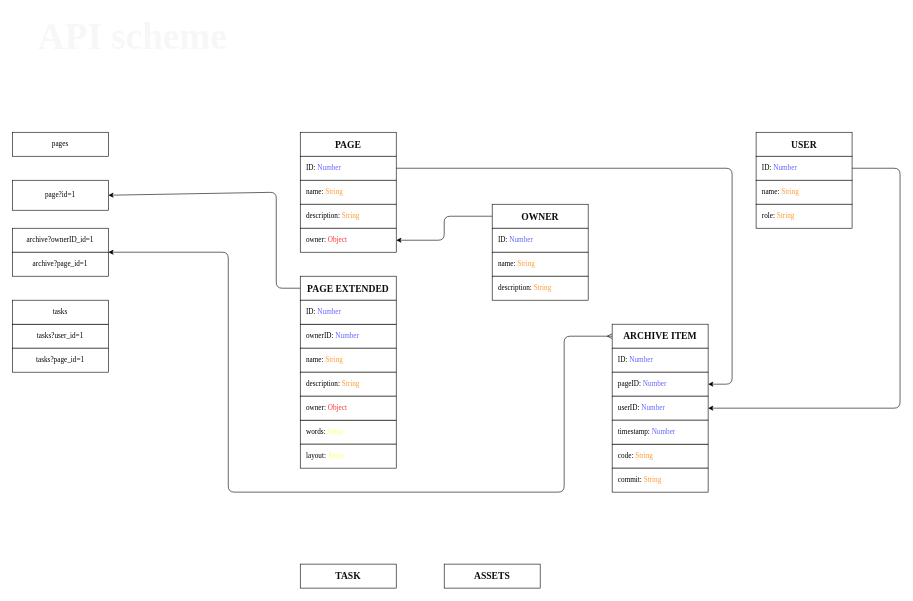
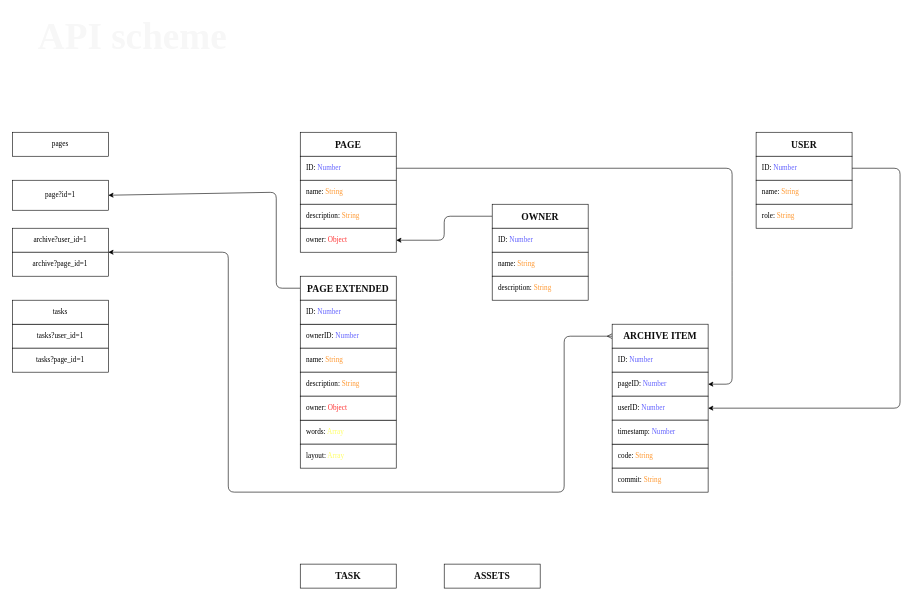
  <mxCell id="0" />
  <mxCell id="1" parent="0" />
  <mxCell id="2" value="pages" style="rounded=0;whiteSpace=wrap;html=1;fontFamily=Lucida Console;" parent="1" vertex="1"><mxGeometry x="20" y="220" width="160" height="40" as="geometry" /></mxCell>
  <mxCell id="3" value="&lt;font style=&quot;font-size: 16px&quot;&gt;&lt;b&gt;&lt;font face=&quot;Lucida Console&quot;&gt;PAGE&lt;/font&gt;&lt;/b&gt;&lt;br&gt;&lt;/font&gt;" style="rounded=0;whiteSpace=wrap;html=1;align=center;fontColor=#0D0D0D;labelBackgroundColor=none;fillColor=#FFFFFF;" parent="1" vertex="1"><mxGeometry x="500" y="220" width="160" height="40" as="geometry" /></mxCell>
  <mxCell id="4" style="edgeStyle=none;html=1;entryX=1;entryY=0.5;entryDx=0;entryDy=0;fontFamily=Lucida Console;fontSize=62;fontColor=#FF9933;exitX=1;exitY=0.5;exitDx=0;exitDy=0;" parent="1" source="5" target="16" edge="1"><mxGeometry relative="1" as="geometry"><Array as="points"><mxPoint x="1220" y="280" /><mxPoint x="1220" y="460" /><mxPoint x="1220" y="640" /></Array></mxGeometry></mxCell>
  <mxCell id="5" value="ID: &lt;font color=&quot;#6666ff&quot;&gt;Number&lt;/font&gt;" style="rounded=0;whiteSpace=wrap;html=1;fontSize=12;fontFamily=Lucida Console;align=left;spacingTop=0;spacing=10;" parent="1" vertex="1"><mxGeometry x="500" y="260" width="160" height="40" as="geometry" /></mxCell>
  <mxCell id="6" value="ownerID: &lt;font color=&quot;#6666ff&quot;&gt;Number&lt;/font&gt;" style="rounded=0;whiteSpace=wrap;html=1;fontSize=12;fontFamily=Lucida Console;align=left;spacingTop=0;spacing=10;" parent="1" vertex="1"><mxGeometry x="500" y="540" width="160" height="40" as="geometry" /></mxCell>
  <mxCell id="7" value="API scheme" style="text;strokeColor=none;fillColor=none;html=1;fontSize=62;fontStyle=1;verticalAlign=middle;align=center;labelBackgroundColor=none;fontFamily=Lucida Console;fontColor=#F7F7F7;" parent="1" vertex="1"><mxGeometry x="20" y="20" width="400" height="80" as="geometry" /></mxCell>
  <mxCell id="8" style="edgeStyle=none;html=1;entryX=1;entryY=0.5;entryDx=0;entryDy=0;fontFamily=Lucida Console;fontSize=62;fontColor=#FF9933;exitX=1;exitY=0.5;exitDx=0;exitDy=0;" parent="1" source="10" target="18" edge="1"><mxGeometry relative="1" as="geometry"><Array as="points"><mxPoint x="1500" y="280" /><mxPoint x="1500" y="680" /></Array></mxGeometry></mxCell>
  <mxCell id="9" value="&lt;font style=&quot;font-size: 16px&quot;&gt;&lt;b&gt;&lt;font face=&quot;Lucida Console&quot;&gt;USER&lt;/font&gt;&lt;/b&gt;&lt;br&gt;&lt;/font&gt;" style="rounded=0;whiteSpace=wrap;html=1;align=center;fontColor=#0D0D0D;labelBackgroundColor=none;fillColor=#FFFFFF;" parent="1" vertex="1"><mxGeometry x="1260" y="220" width="160" height="40" as="geometry" /></mxCell>
  <mxCell id="10" value="ID: &lt;font color=&quot;#6666ff&quot;&gt;Number&lt;/font&gt;" style="rounded=0;whiteSpace=wrap;html=1;fontSize=12;fontFamily=Lucida Console;align=left;spacingTop=0;spacing=10;" parent="1" vertex="1"><mxGeometry x="1260" y="260" width="160" height="40" as="geometry" /></mxCell>
  <mxCell id="11" value="name: &lt;font color=&quot;#ff9933&quot;&gt;String&lt;/font&gt;" style="rounded=0;whiteSpace=wrap;html=1;fontSize=12;fontFamily=Lucida Console;align=left;spacingTop=0;spacing=10;" parent="1" vertex="1"><mxGeometry x="1260" y="300" width="160" height="40" as="geometry" /></mxCell>
  <mxCell id="12" value="role: &lt;font color=&quot;#ff9933&quot;&gt;String&lt;/font&gt;" style="rounded=0;whiteSpace=wrap;html=1;fontSize=12;fontFamily=Lucida Console;align=left;spacingTop=0;spacing=10;" parent="1" vertex="1"><mxGeometry x="1260" y="340" width="160" height="40" as="geometry" /></mxCell>
  <mxCell id="13" style="edgeStyle=none;html=1;exitX=0;exitY=0.5;exitDx=0;exitDy=0;entryX=1;entryY=0;entryDx=0;entryDy=0;startArrow=ERmany;startFill=0;" edge="1" parent="1" source="14" target="39"><mxGeometry relative="1" as="geometry"><Array as="points"><mxPoint x="940" y="560" /><mxPoint x="940" y="820" /><mxPoint x="380" y="820" /><mxPoint x="380" y="420" /></Array></mxGeometry></mxCell>
  <mxCell id="14" value="&lt;font style=&quot;font-size: 16px&quot;&gt;&lt;b&gt;&lt;font face=&quot;Lucida Console&quot;&gt;ARCHIVE ITEM&lt;/font&gt;&lt;/b&gt;&lt;br&gt;&lt;/font&gt;" style="rounded=0;whiteSpace=wrap;html=1;align=center;fontColor=#0D0D0D;labelBackgroundColor=none;fillColor=#FFFFFF;" parent="1" vertex="1"><mxGeometry x="1020" y="540" width="160" height="40" as="geometry" /></mxCell>
  <mxCell id="15" value="ID: &lt;font color=&quot;#6666ff&quot;&gt;Number&lt;/font&gt;" style="rounded=0;whiteSpace=wrap;html=1;fontSize=12;fontFamily=Lucida Console;align=left;spacingTop=0;spacing=10;" parent="1" vertex="1"><mxGeometry x="1020" y="580" width="160" height="40" as="geometry" /></mxCell>
  <mxCell id="16" value="pageID:&amp;nbsp;&lt;span style=&quot;color: rgb(102 , 102 , 255)&quot;&gt;Number&lt;/span&gt;" style="rounded=0;whiteSpace=wrap;html=1;fontSize=12;fontFamily=Lucida Console;align=left;spacingTop=0;spacing=10;" parent="1" vertex="1"><mxGeometry x="1020" y="620" width="160" height="40" as="geometry" /></mxCell>
  <mxCell id="17" value="code: &lt;font color=&quot;#ff9933&quot;&gt;String&lt;/font&gt;" style="rounded=0;whiteSpace=wrap;html=1;fontSize=12;fontFamily=Lucida Console;align=left;spacingTop=0;spacing=10;" parent="1" vertex="1"><mxGeometry x="1020" y="740" width="160" height="40" as="geometry" /></mxCell>
  <mxCell id="18" value="userID:&amp;nbsp;&lt;span style=&quot;color: rgb(102 , 102 , 255)&quot;&gt;Number&lt;/span&gt;" style="rounded=0;whiteSpace=wrap;html=1;fontSize=12;fontFamily=Lucida Console;align=left;spacingTop=0;spacing=10;" parent="1" vertex="1"><mxGeometry x="1020" y="660" width="160" height="40" as="geometry" /></mxCell>
  <mxCell id="19" value="timestamp:&amp;nbsp;&lt;span style=&quot;color: rgb(102 , 102 , 255)&quot;&gt;Number&lt;/span&gt;" style="rounded=0;whiteSpace=wrap;html=1;fontSize=12;fontFamily=Lucida Console;align=left;spacingTop=0;spacing=10;" parent="1" vertex="1"><mxGeometry x="1020" y="700" width="160" height="40" as="geometry" /></mxCell>
  <mxCell id="20" value="commit: &lt;font color=&quot;#ff9933&quot;&gt;String&lt;/font&gt;" style="rounded=0;whiteSpace=wrap;html=1;fontSize=12;fontFamily=Lucida Console;align=left;spacingTop=0;spacing=10;" parent="1" vertex="1"><mxGeometry x="1020" y="780" width="160" height="40" as="geometry" /></mxCell>
  <mxCell id="21" style="edgeStyle=none;html=1;entryX=1;entryY=0.5;entryDx=0;entryDy=0;fontFamily=Lucida Console;fontSize=62;fontColor=#FF3333;startArrow=none;startFill=0;" parent="1" source="22" target="30" edge="1"><mxGeometry relative="1" as="geometry"><Array as="points"><mxPoint x="740" y="360" /><mxPoint x="740" y="400" /></Array></mxGeometry></mxCell>
  <mxCell id="22" value="&lt;font style=&quot;font-size: 16px&quot;&gt;&lt;b&gt;&lt;font face=&quot;Lucida Console&quot;&gt;OWNER&lt;/font&gt;&lt;/b&gt;&lt;br&gt;&lt;/font&gt;" style="rounded=0;whiteSpace=wrap;html=1;align=center;fontColor=#0D0D0D;labelBackgroundColor=none;fillColor=#FFFFFF;" parent="1" vertex="1"><mxGeometry x="820" y="340" width="160" height="40" as="geometry" /></mxCell>
  <mxCell id="23" value="ID: &lt;font color=&quot;#6666ff&quot;&gt;Number&lt;/font&gt;" style="rounded=0;whiteSpace=wrap;html=1;fontSize=12;fontFamily=Lucida Console;align=left;spacingTop=0;spacing=10;" parent="1" vertex="1"><mxGeometry x="820" y="380" width="160" height="40" as="geometry" /></mxCell>
  <mxCell id="24" value="name: &lt;font color=&quot;#ff9933&quot;&gt;String&lt;/font&gt;" style="rounded=0;whiteSpace=wrap;html=1;fontSize=12;fontFamily=Lucida Console;align=left;spacingTop=0;spacing=10;" parent="1" vertex="1"><mxGeometry x="820" y="420" width="160" height="40" as="geometry" /></mxCell>
  <mxCell id="25" value="description: &lt;font color=&quot;#ff9933&quot;&gt;String&lt;/font&gt;" style="rounded=0;whiteSpace=wrap;html=1;fontSize=12;fontFamily=Lucida Console;align=left;spacingTop=0;spacing=10;" parent="1" vertex="1"><mxGeometry x="820" y="460" width="160" height="40" as="geometry" /></mxCell>
  <mxCell id="26" value="name: &lt;font color=&quot;#ff9933&quot;&gt;String&lt;/font&gt;" style="rounded=0;whiteSpace=wrap;html=1;fontSize=12;fontFamily=Lucida Console;align=left;spacingTop=0;spacing=10;" parent="1" vertex="1"><mxGeometry x="500" y="300" width="160" height="40" as="geometry" /></mxCell>
  <mxCell id="27" value="description: &lt;font color=&quot;#ff9933&quot;&gt;String&lt;/font&gt;" style="rounded=0;whiteSpace=wrap;html=1;fontSize=12;fontFamily=Lucida Console;align=left;spacingTop=0;spacing=10;" parent="1" vertex="1"><mxGeometry x="500" y="340" width="160" height="40" as="geometry" /></mxCell>
  <mxCell id="28" value="words: &lt;font color=&quot;#ffff66&quot;&gt;Array&lt;/font&gt;" style="rounded=0;whiteSpace=wrap;html=1;fontSize=12;fontFamily=Lucida Console;align=left;spacingTop=0;spacing=10;" parent="1" vertex="1"><mxGeometry x="500" y="700" width="160" height="40" as="geometry" /></mxCell>
  <mxCell id="29" value="layout: &lt;font color=&quot;#ffff66&quot;&gt;Array&lt;/font&gt;" style="rounded=0;whiteSpace=wrap;html=1;fontSize=12;fontFamily=Lucida Console;align=left;spacingTop=0;spacing=10;" parent="1" vertex="1"><mxGeometry x="500" y="740" width="160" height="40" as="geometry" /></mxCell>
  <mxCell id="30" value="owner: &lt;font color=&quot;#ff3333&quot;&gt;Object&lt;/font&gt;" style="rounded=0;whiteSpace=wrap;html=1;fontSize=12;fontFamily=Lucida Console;align=left;spacingTop=0;spacing=10;" parent="1" vertex="1"><mxGeometry x="500" y="380" width="160" height="40" as="geometry" /></mxCell>
  <mxCell id="31" value="page?id=1" style="rounded=0;whiteSpace=wrap;html=1;fontFamily=Lucida Console;" parent="1" vertex="1"><mxGeometry x="20" y="300" width="160" height="50" as="geometry" /></mxCell>
  <mxCell id="32" style="edgeStyle=none;html=1;entryX=1;entryY=0.5;entryDx=0;entryDy=0;fontFamily=Lucida Console;fontSize=62;fontColor=#FF3333;startArrow=none;startFill=0;exitX=0;exitY=0.5;exitDx=0;exitDy=0;" parent="1" source="33" target="31" edge="1"><mxGeometry relative="1" as="geometry"><Array as="points"><mxPoint x="460" y="480" /><mxPoint x="460" y="320" /></Array></mxGeometry></mxCell>
  <mxCell id="33" value="&lt;font style=&quot;font-size: 16px&quot;&gt;&lt;b&gt;&lt;font face=&quot;Lucida Console&quot;&gt;PAGE EXTENDED&lt;/font&gt;&lt;/b&gt;&lt;br&gt;&lt;/font&gt;" style="rounded=0;whiteSpace=wrap;html=1;align=center;fontColor=#0D0D0D;labelBackgroundColor=none;fillColor=#FFFFFF;" parent="1" vertex="1"><mxGeometry x="500" y="460" width="160" height="40" as="geometry" /></mxCell>
  <mxCell id="34" value="ID: &lt;font color=&quot;#6666ff&quot;&gt;Number&lt;/font&gt;" style="rounded=0;whiteSpace=wrap;html=1;fontSize=12;fontFamily=Lucida Console;align=left;spacingTop=0;spacing=10;" parent="1" vertex="1"><mxGeometry x="500" y="500" width="160" height="40" as="geometry" /></mxCell>
  <mxCell id="35" value="name: &lt;font color=&quot;#ff9933&quot;&gt;String&lt;/font&gt;" style="rounded=0;whiteSpace=wrap;html=1;fontSize=12;fontFamily=Lucida Console;align=left;spacingTop=0;spacing=10;" parent="1" vertex="1"><mxGeometry x="500" y="580" width="160" height="40" as="geometry" /></mxCell>
  <mxCell id="36" value="description: &lt;font color=&quot;#ff9933&quot;&gt;String&lt;/font&gt;" style="rounded=0;whiteSpace=wrap;html=1;fontSize=12;fontFamily=Lucida Console;align=left;spacingTop=0;spacing=10;" parent="1" vertex="1"><mxGeometry x="500" y="620" width="160" height="40" as="geometry" /></mxCell>
  <mxCell id="37" value="owner: &lt;font color=&quot;#ff3333&quot;&gt;Object&lt;/font&gt;" style="rounded=0;whiteSpace=wrap;html=1;fontSize=12;fontFamily=Lucida Console;align=left;spacingTop=0;spacing=10;" parent="1" vertex="1"><mxGeometry x="500" y="660" width="160" height="40" as="geometry" /></mxCell>
- <mxCell id="38" value="archive?ownerID_id=1" style="rounded=0;whiteSpace=wrap;html=1;fontFamily=Lucida Console;" vertex="1" parent="1"><mxGeometry x="20" y="380" width="160" height="40" as="geometry" /></mxCell>
+ <mxCell id="38" value="archive?user_id=1" style="rounded=0;whiteSpace=wrap;html=1;fontFamily=Lucida Console;" vertex="1" parent="1"><mxGeometry x="20" y="380" width="160" height="40" as="geometry" /></mxCell>
  <mxCell id="39" value="archive?page_id=1" style="rounded=0;whiteSpace=wrap;html=1;fontFamily=Lucida Console;" vertex="1" parent="1"><mxGeometry x="20" y="420" width="160" height="40" as="geometry" /></mxCell>
  <mxCell id="40" value="tasks?user_id=1" style="rounded=0;whiteSpace=wrap;html=1;fontFamily=Lucida Console;" vertex="1" parent="1"><mxGeometry x="20" y="540" width="160" height="40" as="geometry" /></mxCell>
  <mxCell id="41" value="tasks?page_id=1" style="rounded=0;whiteSpace=wrap;html=1;fontFamily=Lucida Console;" vertex="1" parent="1"><mxGeometry x="20" y="580" width="160" height="40" as="geometry" /></mxCell>
  <mxCell id="42" value="tasks" style="rounded=0;whiteSpace=wrap;html=1;fontFamily=Lucida Console;" vertex="1" parent="1"><mxGeometry x="20" y="500" width="160" height="40" as="geometry" /></mxCell>
  <mxCell id="43" value="&lt;font style=&quot;font-size: 16px&quot;&gt;&lt;b&gt;&lt;font face=&quot;Lucida Console&quot;&gt;TASK&lt;/font&gt;&lt;/b&gt;&lt;br&gt;&lt;/font&gt;" style="rounded=0;whiteSpace=wrap;html=1;align=center;fontColor=#0D0D0D;labelBackgroundColor=none;fillColor=#FFFFFF;" vertex="1" parent="1"><mxGeometry x="500" y="940" width="160" height="40" as="geometry" /></mxCell>
  <mxCell id="44" value="&lt;font style=&quot;font-size: 16px&quot;&gt;&lt;b&gt;&lt;font face=&quot;Lucida Console&quot;&gt;ASSETS&lt;/font&gt;&lt;/b&gt;&lt;br&gt;&lt;/font&gt;" style="rounded=0;whiteSpace=wrap;html=1;align=center;fontColor=#0D0D0D;labelBackgroundColor=none;fillColor=#FFFFFF;" vertex="1" parent="1"><mxGeometry x="740" y="940" width="160" height="40" as="geometry" /></mxCell>
